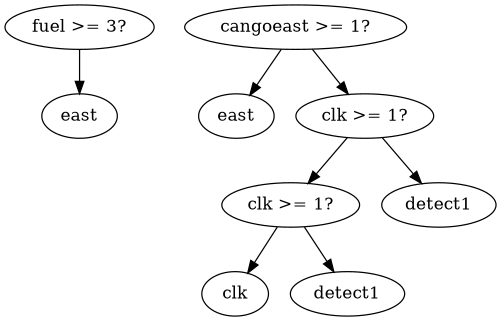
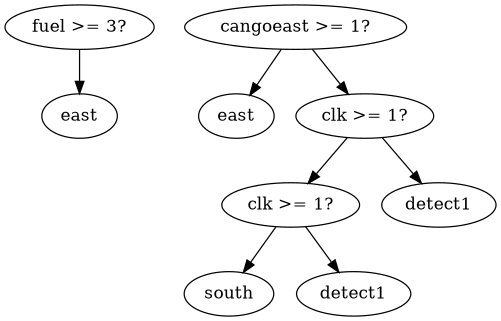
  digraph {
    n1 [label="fuel >= 3?"]
    n2 [label=east]
    n3 [label="cangoeast >= 1?"]
    n4 [label=east]
    n5 [label="clk >= 1?"]
    n6 [label="clk >= 1?"]
    n7 [label=detect1]
-   n8 [label=clk]
+   n8 [label=south]
    n9 [label=detect1]
    n1 -> n2
    n3 -> n4
    n3 -> n5
    n5 -> n6
    n5 -> n7
    n6 -> n8
    n6 -> n9
  }
